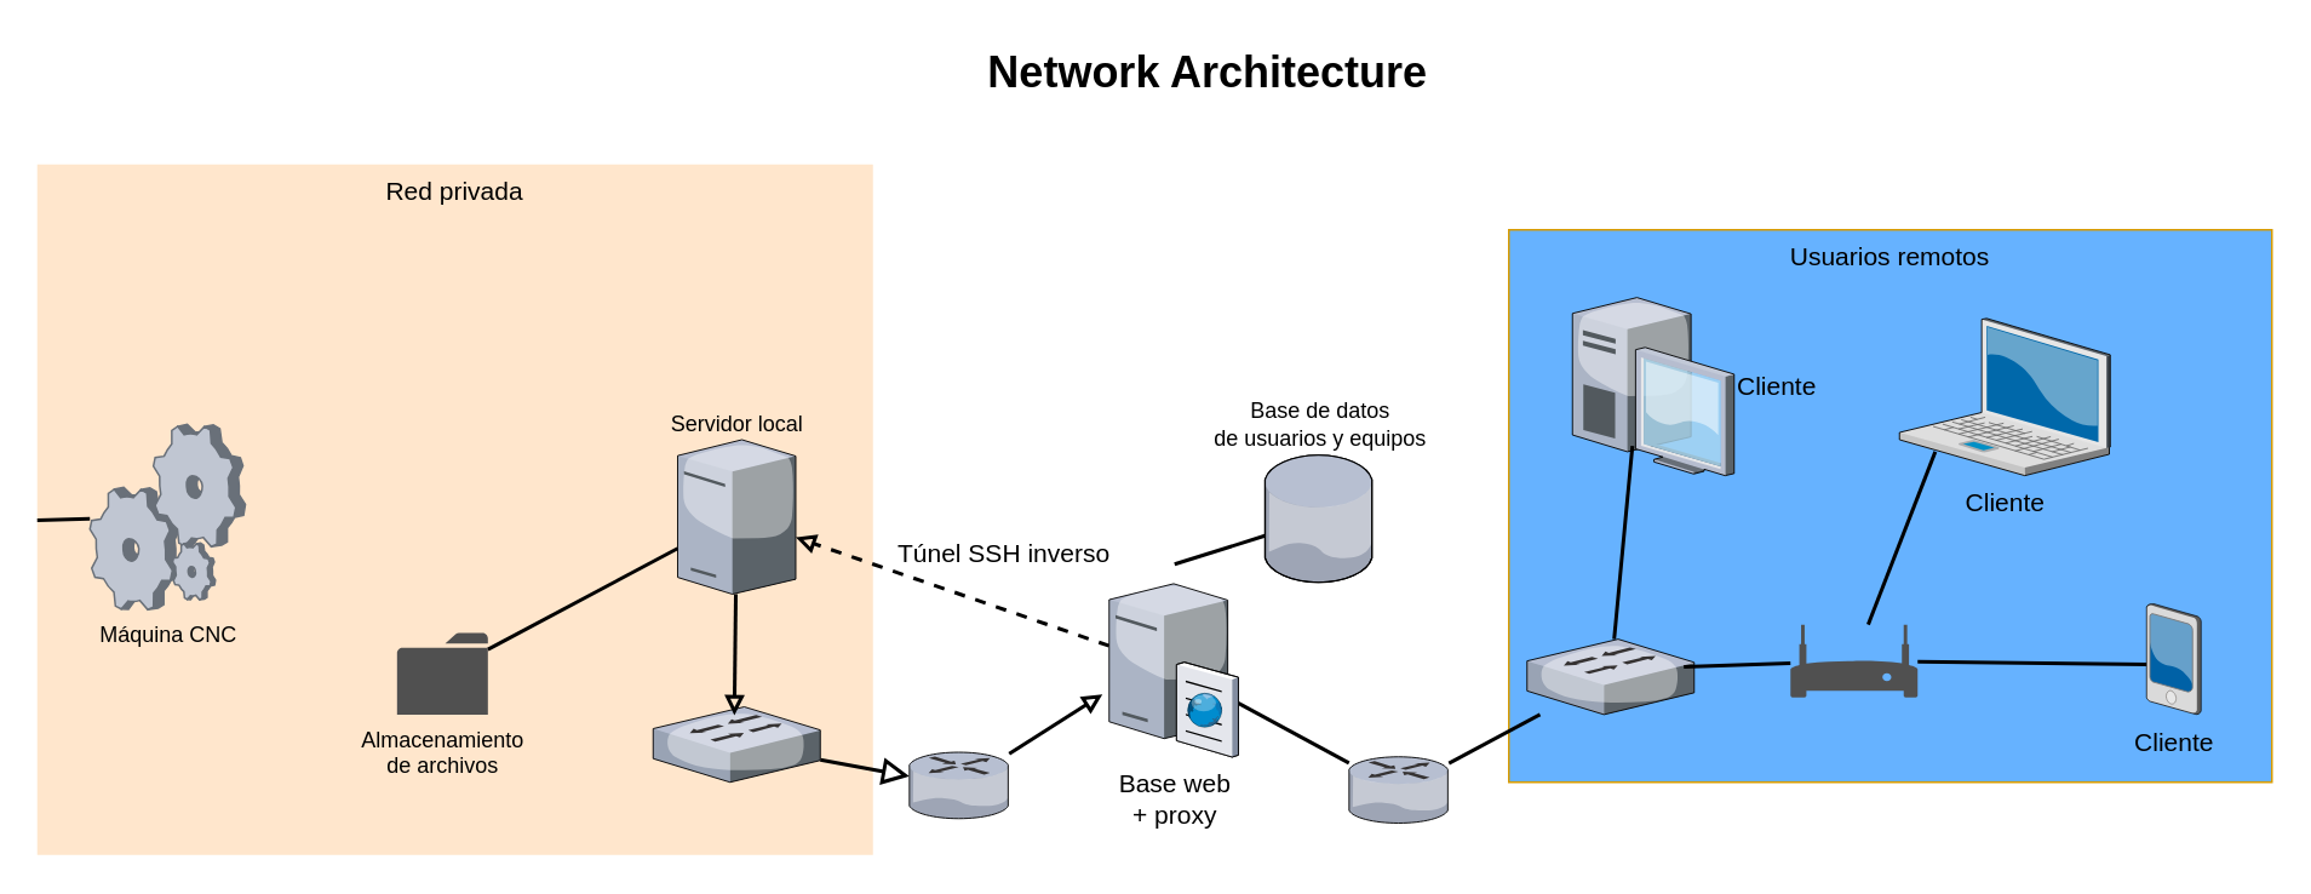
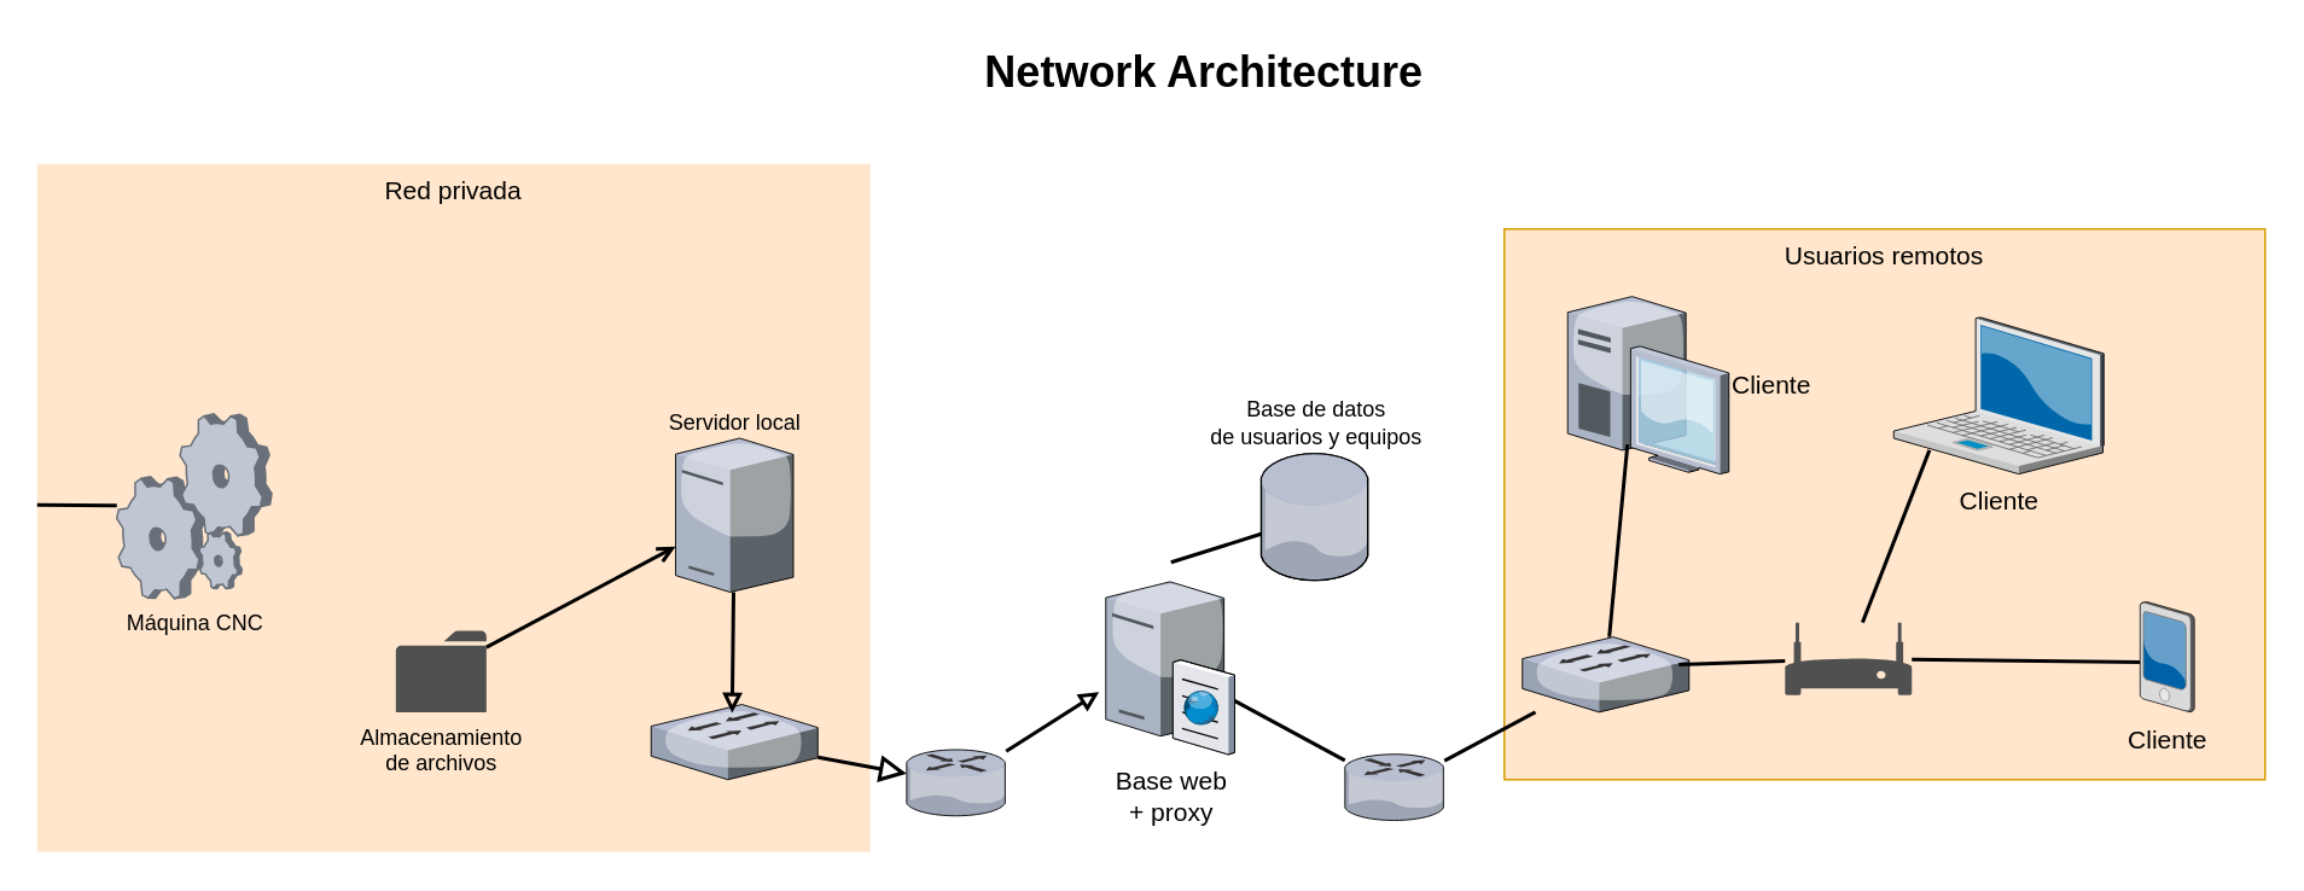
  <mxCell id="0" style=";html=1;" />
  <mxCell id="1" style=";html=1;" parent="0" />
- <mxCell id="2" value="Usuarios remotos" style="whiteSpace=wrap;html=1;fillColor=#66b2ff;fontSize=14;strokeColor=#d79b00;verticalAlign=top;" parent="1" vertex="1"><mxGeometry x="830" y="126" width="420" height="304" as="geometry" /></mxCell>
+ <mxCell id="2" value="Usuarios remotos" style="whiteSpace=wrap;html=1;fillColor=#ffe6cc;fontSize=14;strokeColor=#d79b00;verticalAlign=top;" parent="1" vertex="1"><mxGeometry x="830" y="126" width="420" height="304" as="geometry" /></mxCell>
  <mxCell id="3" value="Red privada" style="whiteSpace=wrap;html=1;fillColor=#ffe6cc;fontSize=14;strokeColor=none;verticalAlign=top;" parent="1" vertex="1"><mxGeometry x="20" y="90" width="460" height="380" as="geometry" /></mxCell>
  <mxCell id="4" value="Cliente" style="verticalLabelPosition=bottom;aspect=fixed;html=1;verticalAlign=top;strokeColor=none;shape=mxgraph.citrix.laptop_2;fillColor=#66B2FF;gradientColor=#0066CC;fontSize=14;" parent="1" vertex="1"><mxGeometry x="1045" y="174.75" width="116" height="86.5" as="geometry" /></mxCell>
  <mxCell id="5" value="Cliente" style="verticalLabelPosition=middle;aspect=fixed;html=1;verticalAlign=middle;strokeColor=none;shape=mxgraph.citrix.desktop;fillColor=#66B2FF;gradientColor=#0066CC;fontSize=14;labelPosition=right;align=left;" parent="1" vertex="1"><mxGeometry x="865" y="163.25" width="89" height="98" as="geometry" /></mxCell>
  <mxCell id="6" style="edgeStyle=none;rounded=0;html=1;startSize=10;endSize=10;jettySize=auto;orthogonalLoop=1;fontSize=14;endArrow=none;endFill=0;strokeWidth=2;" parent="1" source="8" target="11" edge="1"><mxGeometry relative="1" as="geometry" /></mxCell>
  <mxCell id="7" style="edgeStyle=none;rounded=0;html=1;startSize=10;endSize=10;jettySize=auto;orthogonalLoop=1;fontSize=14;endArrow=none;endFill=0;strokeWidth=2;" parent="1" source="8" target="15" edge="1"><mxGeometry relative="1" as="geometry" /></mxCell>
  <mxCell id="8" value="" style="verticalLabelPosition=bottom;aspect=fixed;html=1;verticalAlign=top;strokeColor=none;shape=mxgraph.citrix.router;fillColor=#66B2FF;gradientColor=#0066CC;fontSize=14;" parent="1" vertex="1"><mxGeometry x="742" y="416" width="55" height="36.5" as="geometry" /></mxCell>
- <mxCell id="9" style="rounded=0;orthogonalLoop=1;jettySize=auto;html=1;dashed=1;strokeWidth=2;endArrow=block;endFill=0;" parent="1" source="11" target="26" edge="1"><mxGeometry relative="1" as="geometry" /></mxCell>
- <mxCell id="10" value="Túnel SSH inverso" style="edgeLabel;html=1;align=left;verticalAlign=bottom;resizable=0;points=[];fontSize=14;labelPosition=right;verticalLabelPosition=top;" parent="9" vertex="1" connectable="0"><mxGeometry x="0.355" y="1" relative="1" as="geometry"><mxPoint y="-1" as="offset" /></mxGeometry></mxCell>
  <mxCell id="11" value="Base web&lt;br&gt;+ proxy" style="verticalLabelPosition=bottom;aspect=fixed;html=1;verticalAlign=top;strokeColor=none;shape=mxgraph.citrix.cache_server;fillColor=#66B2FF;gradientColor=#0066CC;fontSize=14;labelPosition=center;align=center;" parent="1" vertex="1"><mxGeometry x="610" y="318.5" width="71" height="97.5" as="geometry" /></mxCell>
  <mxCell id="12" style="edgeStyle=none;rounded=0;html=1;startSize=10;endSize=10;jettySize=auto;orthogonalLoop=1;fontSize=14;endArrow=none;endFill=0;strokeWidth=2;entryX=0.371;entryY=0.833;entryDx=0;entryDy=0;entryPerimeter=0;" parent="1" source="15" target="5" edge="1"><mxGeometry relative="1" as="geometry"><mxPoint x="895" y="243.25" as="targetPoint" /></mxGeometry></mxCell>
  <mxCell id="13" style="edgeStyle=none;rounded=0;html=1;startSize=10;endSize=10;jettySize=auto;orthogonalLoop=1;fontSize=14;endArrow=none;endFill=0;strokeWidth=2;entryX=0.17;entryY=0.848;entryDx=0;entryDy=0;entryPerimeter=0;" parent="1" source="19" target="4" edge="1"><mxGeometry relative="1" as="geometry"><mxPoint x="1024" y="277.15" as="targetPoint" /></mxGeometry></mxCell>
  <mxCell id="14" style="edgeStyle=none;rounded=0;html=1;startSize=10;endSize=10;jettySize=auto;orthogonalLoop=1;fontSize=14;endArrow=none;endFill=0;strokeWidth=2;entryX=0.017;entryY=0.548;entryDx=0;entryDy=0;entryPerimeter=0;" parent="1" source="19" target="17" edge="1"><mxGeometry relative="1" as="geometry"><mxPoint x="1102" y="376.08" as="targetPoint" /></mxGeometry></mxCell>
  <mxCell id="15" value="" style="verticalLabelPosition=bottom;aspect=fixed;html=1;verticalAlign=top;strokeColor=none;shape=mxgraph.citrix.switch;fillColor=#66B2FF;gradientColor=#0066CC;fontSize=14;" parent="1" vertex="1"><mxGeometry x="840" y="351.25" width="92" height="41.5" as="geometry" /></mxCell>
  <mxCell id="16" value="Network Architecture" style="text;strokeColor=none;fillColor=none;html=1;fontSize=24;fontStyle=1;verticalAlign=middle;align=center;" parent="1" vertex="1"><mxGeometry x="233.05" y="20" width="861" height="40" as="geometry" /></mxCell>
  <mxCell id="17" value="Cliente" style="verticalLabelPosition=bottom;aspect=fixed;html=1;verticalAlign=top;strokeColor=none;shape=mxgraph.citrix.pda;fillColor=#66B2FF;gradientColor=#0066CC;fontSize=14;" parent="1" vertex="1"><mxGeometry x="1181" y="331.75" width="30" height="61" as="geometry" /></mxCell>
  <mxCell id="18" style="rounded=0;orthogonalLoop=1;jettySize=auto;html=1;entryX=0.938;entryY=0.369;entryDx=0;entryDy=0;entryPerimeter=0;strokeWidth=2;endArrow=none;endFill=0;" parent="1" source="19" target="15" edge="1"><mxGeometry relative="1" as="geometry" /></mxCell>
  <mxCell id="19" value="" style="sketch=0;pointerEvents=1;shadow=0;dashed=0;html=1;strokeColor=none;fillColor=#505050;labelPosition=center;verticalLabelPosition=bottom;verticalAlign=top;outlineConnect=0;align=center;shape=mxgraph.office.devices.modem;" parent="1" vertex="1"><mxGeometry x="985" y="343.25" width="70" height="40" as="geometry" /></mxCell>
  <mxCell id="20" style="edgeStyle=none;rounded=0;html=1;startSize=10;endSize=10;jettySize=auto;orthogonalLoop=1;fontSize=14;endArrow=block;endFill=0;strokeWidth=2;" parent="1" source="23" target="22" edge="1"><mxGeometry relative="1" as="geometry" /></mxCell>
  <mxCell id="21" style="rounded=0;orthogonalLoop=1;jettySize=auto;html=1;entryX=-0.052;entryY=0.648;entryDx=0;entryDy=0;entryPerimeter=0;strokeWidth=2;endArrow=block;endFill=0;" parent="1" source="22" target="11" edge="1"><mxGeometry relative="1" as="geometry" /></mxCell>
  <mxCell id="22" value="" style="verticalLabelPosition=bottom;aspect=fixed;html=1;verticalAlign=top;strokeColor=none;shape=mxgraph.citrix.router;fillColor=#66B2FF;gradientColor=#0066CC;fontSize=14;direction=east;" parent="1" vertex="1"><mxGeometry x="500" y="413.5" width="55" height="36.5" as="geometry" /></mxCell>
  <mxCell id="23" value="" style="verticalLabelPosition=bottom;aspect=fixed;html=1;verticalAlign=top;strokeColor=none;shape=mxgraph.citrix.switch;fillColor=#66B2FF;gradientColor=#0066CC;fontSize=14;direction=east;" parent="1" vertex="1"><mxGeometry x="359" y="388.5" width="92" height="41.5" as="geometry" /></mxCell>
  <mxCell id="24" style="rounded=0;orthogonalLoop=1;jettySize=auto;html=1;strokeWidth=2;endArrow=none;endFill=0;" parent="1" source="29" edge="1"><mxGeometry relative="1" as="geometry"><mxPoint x="645.628" y="223.25" as="sourcePoint" /><mxPoint x="646" y="310" as="targetPoint" /></mxGeometry></mxCell>
  <mxCell id="25" style="rounded=0;orthogonalLoop=1;jettySize=auto;html=1;entryX=0.486;entryY=0.112;entryDx=0;entryDy=0;entryPerimeter=0;strokeWidth=2;endArrow=block;endFill=0;" parent="1" source="26" target="23" edge="1"><mxGeometry relative="1" as="geometry" /></mxCell>
  <mxCell id="26" value="Servidor local" style="verticalLabelPosition=top;sketch=0;aspect=fixed;html=1;verticalAlign=bottom;strokeColor=none;align=center;outlineConnect=0;shape=mxgraph.citrix.license_server;labelPosition=center;points=[];" parent="1" vertex="1"><mxGeometry x="372.5" y="241.5" width="65" height="85" as="geometry" /></mxCell>
  <mxCell id="27" style="rounded=0;orthogonalLoop=1;jettySize=auto;html=1;strokeWidth=2;endArrow=none;endFill=0;" parent="1" source="28" target="3" edge="1"><mxGeometry relative="1" as="geometry" /></mxCell>
- <mxCell id="28" value="Máquina CNC" style="verticalLabelPosition=bottom;sketch=0;aspect=fixed;html=1;verticalAlign=top;strokeColor=none;align=center;outlineConnect=0;shape=mxgraph.citrix.process;" parent="1" vertex="1"><mxGeometry x="49" y="233" width="85.55" height="102" as="geometry" /></mxCell>
+ <mxCell id="28" value="Máquina CNC" style="verticalLabelPosition=bottom;sketch=0;aspect=fixed;html=1;verticalAlign=top;strokeColor=none;align=center;outlineConnect=0;shape=mxgraph.citrix.process;" parent="1" vertex="1"><mxGeometry x="64" y="228" width="85.55" height="102" as="geometry" /></mxCell>
  <mxCell id="29" value="Base de datos&lt;br&gt;de usuarios y equipos" style="verticalLabelPosition=top;sketch=0;aspect=fixed;html=1;verticalAlign=bottom;strokeColor=none;align=center;outlineConnect=0;shape=mxgraph.citrix.database;labelPosition=center;" parent="1" vertex="1"><mxGeometry x="695.75" y="250" width="59.5" height="70" as="geometry" /></mxCell>
- <mxCell id="30" style="rounded=0;orthogonalLoop=1;jettySize=auto;html=1;strokeWidth=2;endArrow=none;endFill=0;" parent="1" source="31" target="26" edge="1"><mxGeometry relative="1" as="geometry" /></mxCell>
+ <mxCell id="30" style="rounded=0;orthogonalLoop=1;jettySize=auto;html=1;strokeWidth=2;endArrow=open;endFill=0;" parent="1" source="31" target="26" edge="1"><mxGeometry relative="1" as="geometry" /></mxCell>
  <mxCell id="31" value="Almacenamiento&lt;br&gt;de archivos" style="sketch=0;pointerEvents=1;shadow=0;dashed=0;html=1;strokeColor=none;fillColor=#505050;labelPosition=center;verticalLabelPosition=bottom;verticalAlign=top;outlineConnect=0;align=center;shape=mxgraph.office.concepts.folder;" parent="1" vertex="1"><mxGeometry x="218.05" y="347.75" width="50" height="45" as="geometry" /></mxCell>
